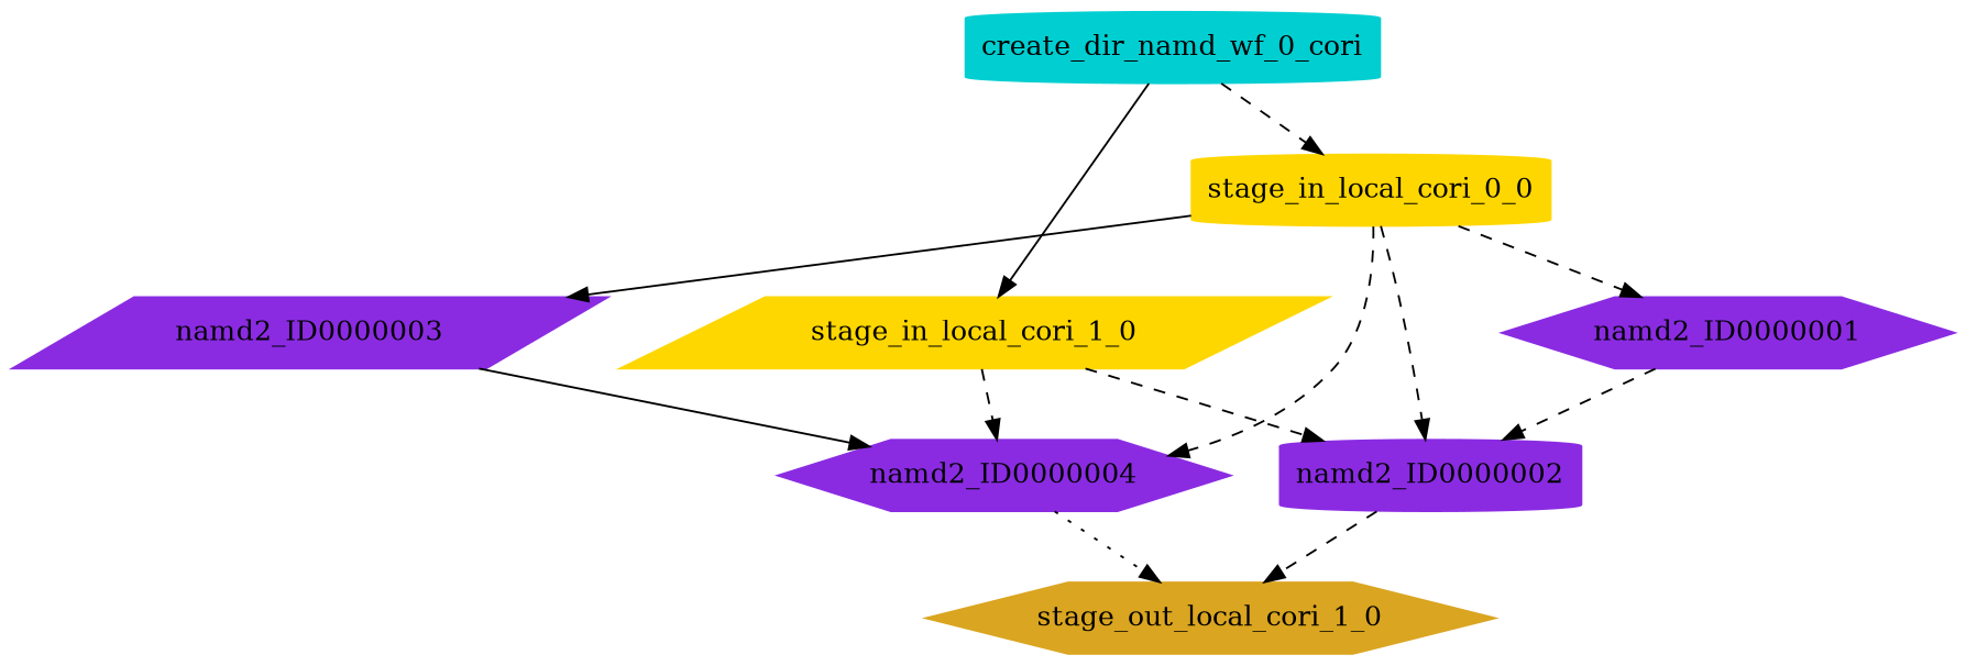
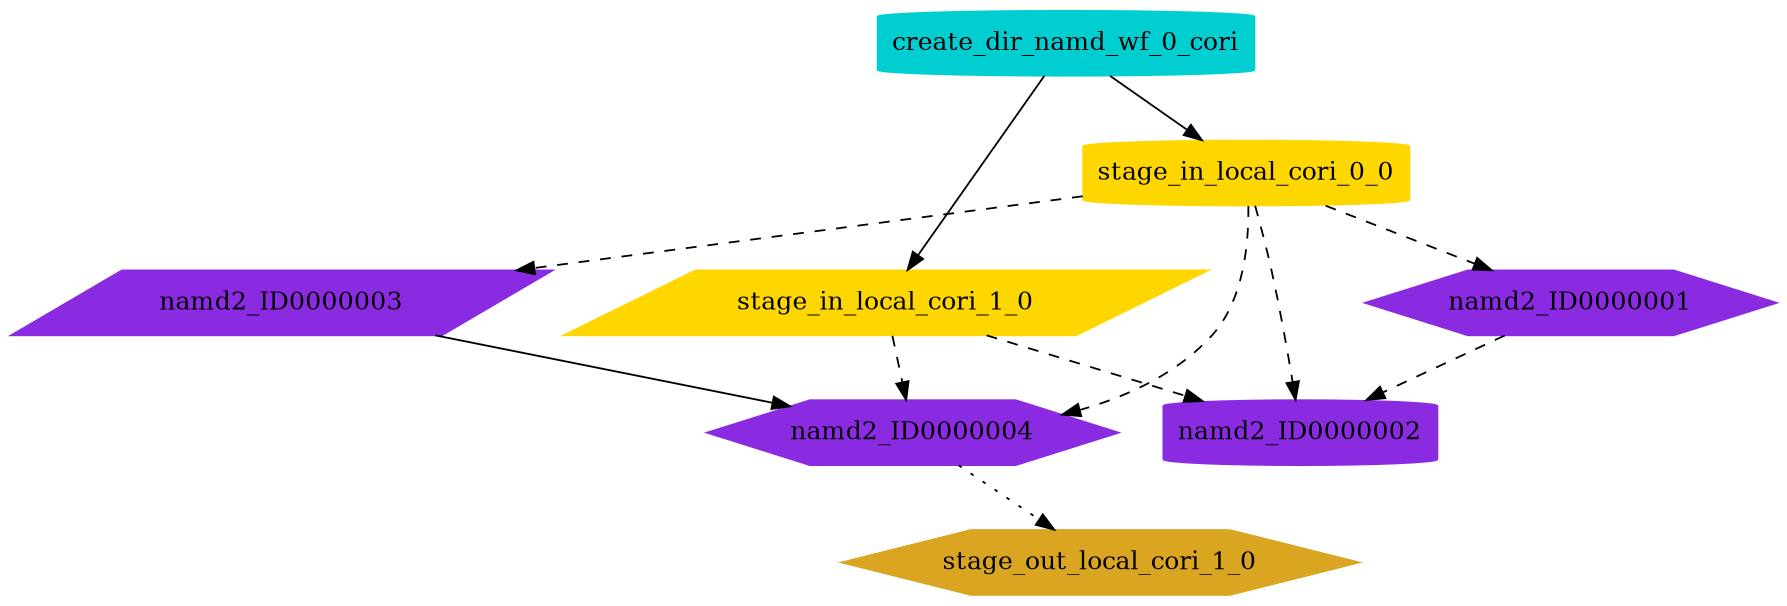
  digraph {
    node [color=blueviolet shape=hexagon style=filled]
    edge [arrowhead=normal arrowsize=1.0 style=dashed]
    n1 [label=namd2_ID0000001]
    n2 [label=namd2_ID0000002 shape=cylinder]
    n3 [color=goldenrod label=stage_out_local_cori_1_0]
    n4 [color=gold label=stage_in_local_cori_0_0 shape=cylinder]
    n5 [label=namd2_ID0000003 shape=parallelogram]
    n6 [label=namd2_ID0000004]
    n7 [color=gold label=stage_in_local_cori_1_0 shape=parallelogram]
    n8 [color=darkturquoise label=create_dir_namd_wf_0_cori shape=cylinder]
    n1 -> n2
-   n2 -> n3
    n4 -> n1
    n4 -> n2
-   n4 -> n5 [style=solid]
+   n4 -> n5
    n4 -> n6
    n5 -> n6 [style=solid]
    n6 -> n3 [style=dotted]
    n7 -> n2
    n7 -> n6
-   n8 -> n4
+   n8 -> n4 [style=solid]
    n8 -> n7 [style=solid]
  }
